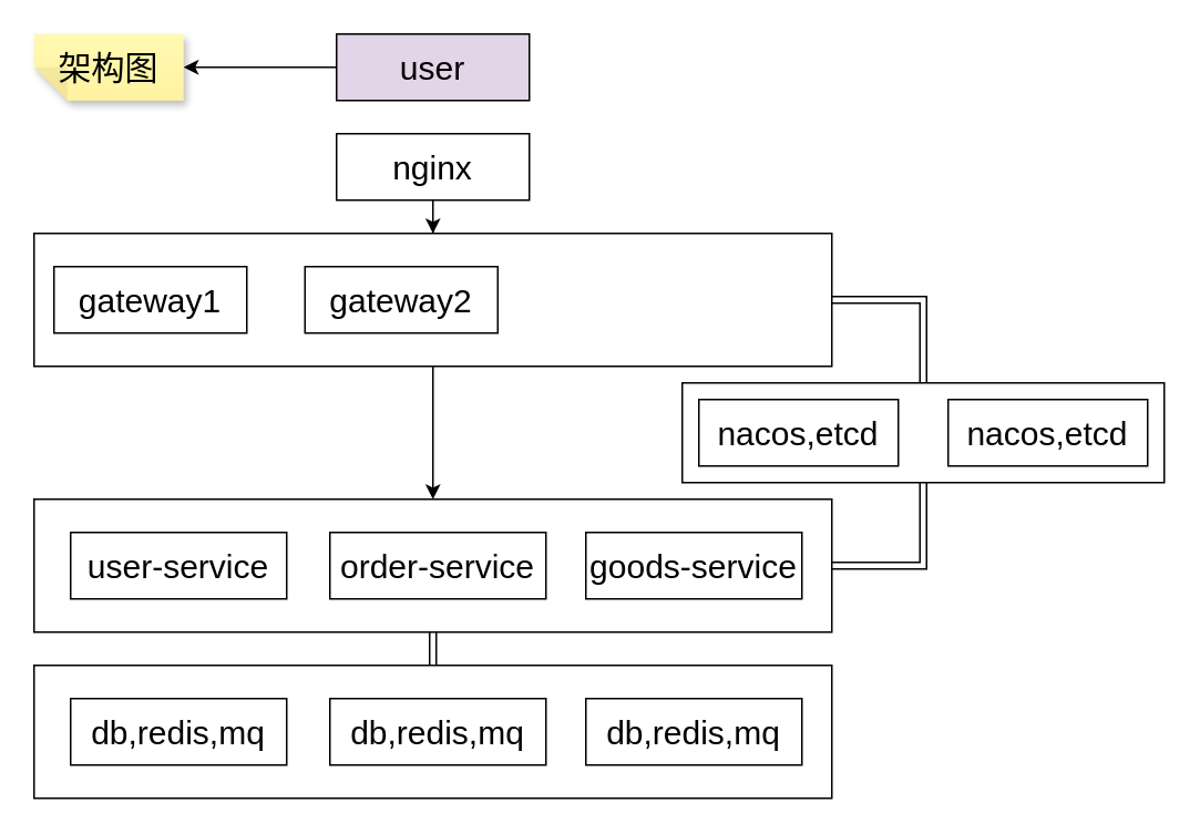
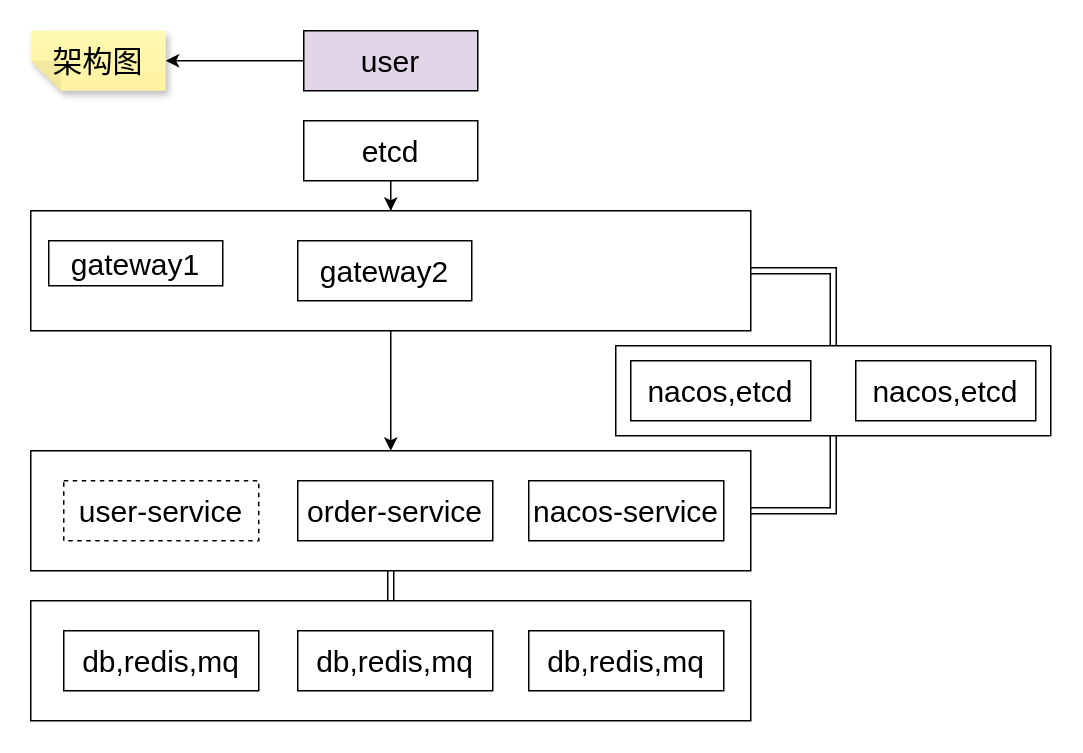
  <mxCell id="0" />
  <mxCell id="1" parent="0" />
  <mxCell id="2" style="edgeStyle=orthogonalEdgeStyle;rounded=0;orthogonalLoop=1;jettySize=auto;html=1;fontSize=20;" edge="1" parent="1" source="3" target="4"><mxGeometry relative="1" as="geometry" /></mxCell>
  <mxCell id="3" value="&lt;font style=&quot;font-size: 20px;&quot;&gt;user&lt;/font&gt;" style="rounded=0;whiteSpace=wrap;html=1;fillColor=#e1d5e7;" vertex="1" parent="1"><mxGeometry x="202" y="20" width="116" height="40" as="geometry" /></mxCell>
  <mxCell id="4" value="&lt;font style=&quot;font-size: 20px;&quot;&gt;架构图&lt;/font&gt;" style="shape=note;whiteSpace=wrap;html=1;backgroundOutline=1;fontColor=#000000;darkOpacity=0.05;fillColor=#FFF9B2;strokeColor=none;fillStyle=solid;direction=west;gradientDirection=north;gradientColor=#FFF2A1;shadow=1;size=20;pointerEvents=1;" vertex="1" parent="1"><mxGeometry x="20" y="20" width="90" height="40" as="geometry" /></mxCell>
  <mxCell id="5" style="edgeStyle=orthogonalEdgeStyle;rounded=0;orthogonalLoop=1;jettySize=auto;html=1;entryX=0.5;entryY=0;entryDx=0;entryDy=0;fontSize=20;" edge="1" parent="1" source="6" target="13"><mxGeometry relative="1" as="geometry" /></mxCell>
- <mxCell id="6" value="&lt;font style=&quot;font-size: 20px;&quot;&gt;nginx&lt;/font&gt;" style="rounded=0;whiteSpace=wrap;html=1;" vertex="1" parent="1"><mxGeometry x="202" y="80" width="116" height="40" as="geometry" /></mxCell>
+ <mxCell id="6" value="&lt;font style=&quot;font-size: 20px;&quot;&gt;etcd&lt;/font&gt;" style="rounded=0;whiteSpace=wrap;html=1;" vertex="1" parent="1"><mxGeometry x="202" y="80" width="116" height="40" as="geometry" /></mxCell>
  <mxCell id="7" value="" style="group" vertex="1" connectable="0" parent="1"><mxGeometry x="20" y="300" width="480" height="80" as="geometry" /></mxCell>
  <mxCell id="8" value="" style="rounded=0;whiteSpace=wrap;html=1;fontSize=20;" vertex="1" parent="7"><mxGeometry width="480" height="80" as="geometry" /></mxCell>
- <mxCell id="9" value="user-service" style="rounded=0;whiteSpace=wrap;html=1;fontSize=20;" vertex="1" parent="7"><mxGeometry x="22" y="20" width="130" height="40" as="geometry" /></mxCell>
+ <mxCell id="9" value="user-service" style="rounded=0;whiteSpace=wrap;html=1;fontSize=20;dashed=1;" vertex="1" parent="7"><mxGeometry x="22" y="20" width="130" height="40" as="geometry" /></mxCell>
  <mxCell id="10" value="order-service" style="rounded=0;whiteSpace=wrap;html=1;fontSize=20;" vertex="1" parent="7"><mxGeometry x="178" y="20" width="130" height="40" as="geometry" /></mxCell>
- <mxCell id="11" value="goods-service" style="rounded=0;whiteSpace=wrap;html=1;fontSize=20;" vertex="1" parent="7"><mxGeometry x="332" y="20" width="130" height="40" as="geometry" /></mxCell>
+ <mxCell id="11" value="nacos-service" style="rounded=0;whiteSpace=wrap;html=1;fontSize=20;" vertex="1" parent="7"><mxGeometry x="332" y="20" width="130" height="40" as="geometry" /></mxCell>
  <mxCell id="12" value="" style="group" vertex="1" connectable="0" parent="1"><mxGeometry x="20" y="140" width="480" height="80" as="geometry" /></mxCell>
  <mxCell id="13" value="" style="rounded=0;whiteSpace=wrap;html=1;fontSize=20;" vertex="1" parent="12"><mxGeometry width="480" height="80" as="geometry" /></mxCell>
- <mxCell id="14" value="&lt;span style=&quot;font-size: 20px;&quot;&gt;gateway1&lt;/span&gt;" style="rounded=0;whiteSpace=wrap;html=1;" vertex="1" parent="12"><mxGeometry x="12" y="20" width="116" height="40" as="geometry" /></mxCell>
- <mxCell id="15" value="&lt;span style=&quot;font-size: 20px;&quot;&gt;gateway2&lt;/span&gt;" style="rounded=0;whiteSpace=wrap;html=1;" vertex="1" parent="12"><mxGeometry x="163" y="20" width="116" height="40" as="geometry" /></mxCell>
+ <mxCell id="14" value="&lt;span style=&quot;font-size: 20px;&quot;&gt;gateway1&lt;/span&gt;" style="rounded=0;whiteSpace=wrap;html=1;" vertex="1" parent="12"><mxGeometry x="12" y="20" width="116" height="30" as="geometry" /></mxCell>
+ <mxCell id="15" value="&lt;span style=&quot;font-size: 20px;&quot;&gt;gateway2&lt;/span&gt;" style="rounded=0;whiteSpace=wrap;html=1;" vertex="1" parent="12"><mxGeometry x="178" y="20" width="116" height="40" as="geometry" /></mxCell>
  <mxCell id="16" style="edgeStyle=orthogonalEdgeStyle;rounded=0;orthogonalLoop=1;jettySize=auto;html=1;fontSize=20;" edge="1" parent="1" source="13" target="8"><mxGeometry relative="1" as="geometry" /></mxCell>
  <mxCell id="17" value="" style="group" vertex="1" connectable="0" parent="1"><mxGeometry x="410" y="230" width="290" height="60" as="geometry" /></mxCell>
  <mxCell id="18" value="" style="rounded=0;whiteSpace=wrap;html=1;fontSize=20;" vertex="1" parent="17"><mxGeometry width="290" height="60" as="geometry" /></mxCell>
  <mxCell id="19" value="nacos,etcd" style="rounded=0;whiteSpace=wrap;html=1;fontSize=20;" vertex="1" parent="17"><mxGeometry x="10" y="10" width="120" height="40" as="geometry" /></mxCell>
  <mxCell id="20" value="nacos,etcd" style="rounded=0;whiteSpace=wrap;html=1;fontSize=20;" vertex="1" parent="17"><mxGeometry x="160" y="10" width="120" height="40" as="geometry" /></mxCell>
  <mxCell id="21" style="edgeStyle=orthogonalEdgeStyle;rounded=0;orthogonalLoop=1;jettySize=auto;html=1;entryX=1;entryY=0.5;entryDx=0;entryDy=0;fontSize=20;shape=link;" edge="1" parent="1" source="18" target="13"><mxGeometry relative="1" as="geometry" /></mxCell>
  <mxCell id="22" style="edgeStyle=orthogonalEdgeStyle;shape=link;rounded=0;orthogonalLoop=1;jettySize=auto;html=1;entryX=1;entryY=0.5;entryDx=0;entryDy=0;fontSize=20;" edge="1" parent="1" source="18" target="8"><mxGeometry relative="1" as="geometry" /></mxCell>
  <mxCell id="23" value="" style="group" vertex="1" connectable="0" parent="1"><mxGeometry x="20" y="400" width="480" height="80" as="geometry" /></mxCell>
  <mxCell id="24" value="" style="rounded=0;whiteSpace=wrap;html=1;fontSize=20;" vertex="1" parent="23"><mxGeometry width="480" height="80" as="geometry" /></mxCell>
  <mxCell id="25" value="db,redis,mq" style="rounded=0;whiteSpace=wrap;html=1;fontSize=20;" vertex="1" parent="23"><mxGeometry x="22" y="20" width="130" height="40" as="geometry" /></mxCell>
  <mxCell id="26" value="db,redis,mq" style="rounded=0;whiteSpace=wrap;html=1;fontSize=20;" vertex="1" parent="23"><mxGeometry x="178" y="20" width="130" height="40" as="geometry" /></mxCell>
  <mxCell id="27" value="db,redis,mq" style="rounded=0;whiteSpace=wrap;html=1;fontSize=20;" vertex="1" parent="23"><mxGeometry x="332" y="20" width="130" height="40" as="geometry" /></mxCell>
  <mxCell id="28" style="edgeStyle=orthogonalEdgeStyle;shape=link;rounded=0;orthogonalLoop=1;jettySize=auto;html=1;entryX=0.5;entryY=0;entryDx=0;entryDy=0;fontSize=20;" edge="1" parent="1" source="8" target="24"><mxGeometry relative="1" as="geometry" /></mxCell>
